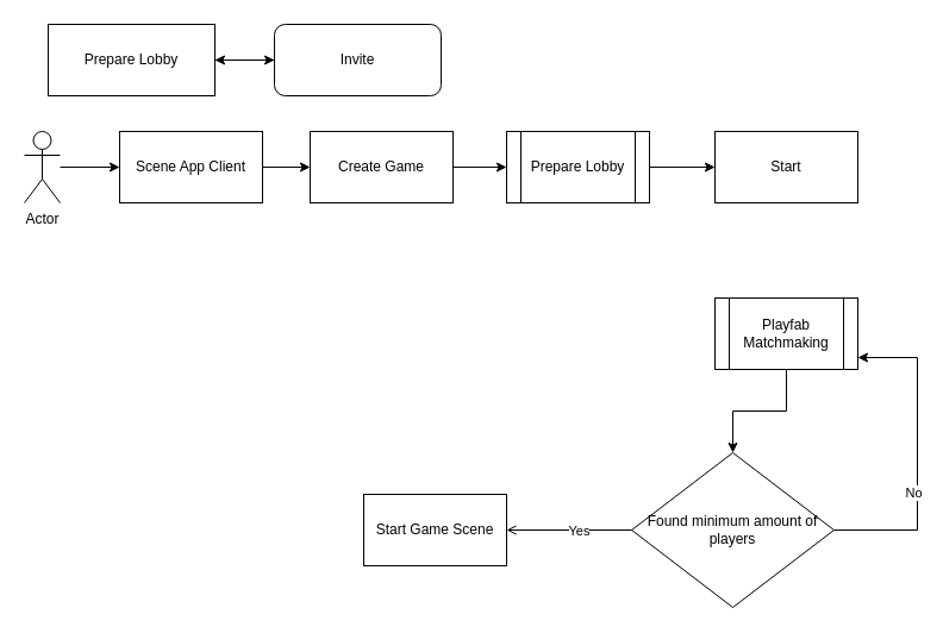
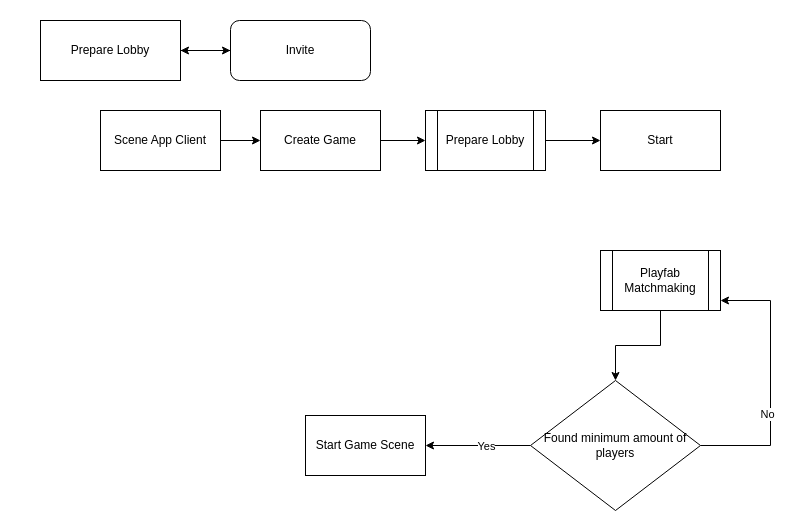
  <mxCell id="0" />
  <mxCell id="1" parent="0" />
  <mxCell id="2" value="" style="edgeStyle=orthogonalEdgeStyle;rounded=0;orthogonalLoop=1;jettySize=auto;html=1;" edge="1" parent="1" source="3" target="11"><mxGeometry relative="1" as="geometry" /></mxCell>
  <mxCell id="3" value="Prepare Lobby" style="rounded=0;whiteSpace=wrap;html=1;" vertex="1" parent="1"><mxGeometry x="40" y="20" width="140" height="60" as="geometry" /></mxCell>
  <mxCell id="4" style="edgeStyle=orthogonalEdgeStyle;rounded=0;orthogonalLoop=1;jettySize=auto;html=1;" edge="1" parent="1" source="5" target="9"><mxGeometry relative="1" as="geometry" /></mxCell>
  <mxCell id="5" value="Scene App Client" style="rounded=0;whiteSpace=wrap;html=1;" vertex="1" parent="1"><mxGeometry x="100" y="110" width="120" height="60" as="geometry" /></mxCell>
- <mxCell id="6" style="edgeStyle=orthogonalEdgeStyle;rounded=0;orthogonalLoop=1;jettySize=auto;html=1;" edge="1" parent="1" source="7" target="5"><mxGeometry relative="1" as="geometry" /></mxCell>
- <mxCell id="7" value="Actor" style="shape=umlActor;verticalLabelPosition=bottom;verticalAlign=top;html=1;outlineConnect=0;" vertex="1" parent="1"><mxGeometry x="20" y="110" width="30" height="60" as="geometry" /></mxCell>
  <mxCell id="8" value="" style="edgeStyle=orthogonalEdgeStyle;rounded=0;orthogonalLoop=1;jettySize=auto;html=1;entryX=0;entryY=0.5;entryDx=0;entryDy=0;" edge="1" parent="1" source="9" target="14"><mxGeometry relative="1" as="geometry"><mxPoint x="425" y="140" as="targetPoint" /></mxGeometry></mxCell>
  <mxCell id="9" value="Create Game" style="rounded=0;whiteSpace=wrap;html=1;" vertex="1" parent="1"><mxGeometry x="260" y="110" width="120" height="60" as="geometry" /></mxCell>
  <mxCell id="10" style="edgeStyle=orthogonalEdgeStyle;rounded=0;orthogonalLoop=1;jettySize=auto;html=1;" edge="1" parent="1" source="11" target="3"><mxGeometry relative="1" as="geometry" /></mxCell>
  <mxCell id="11" value="Invite" style="whiteSpace=wrap;html=1;rounded=1;" vertex="1" parent="1"><mxGeometry x="230" y="20" width="140" height="60" as="geometry" /></mxCell>
  <mxCell id="12" value="Start" style="rounded=0;whiteSpace=wrap;html=1;" vertex="1" parent="1"><mxGeometry x="600" y="110" width="120" height="60" as="geometry" /></mxCell>
  <mxCell id="13" value="" style="edgeStyle=orthogonalEdgeStyle;rounded=0;orthogonalLoop=1;jettySize=auto;html=1;exitX=1;exitY=0.5;exitDx=0;exitDy=0;" edge="1" parent="1" source="14" target="12"><mxGeometry relative="1" as="geometry" /></mxCell>
  <mxCell id="14" value="&lt;span&gt;Prepare Lobby&lt;/span&gt;" style="shape=process;whiteSpace=wrap;html=1;backgroundOutline=1;" vertex="1" parent="1"><mxGeometry x="425" y="110" width="120" height="60" as="geometry" /></mxCell>
  <mxCell id="15" value="" style="edgeStyle=orthogonalEdgeStyle;rounded=0;orthogonalLoop=1;jettySize=auto;html=1;" edge="1" parent="1" source="16" target="21"><mxGeometry relative="1" as="geometry" /></mxCell>
  <mxCell id="16" value="Playfab Matchmaking" style="shape=process;whiteSpace=wrap;html=1;backgroundOutline=1;rounded=0;" vertex="1" parent="1"><mxGeometry x="600" y="250" width="120" height="60" as="geometry" /></mxCell>
  <mxCell id="17" style="edgeStyle=orthogonalEdgeStyle;rounded=0;orthogonalLoop=1;jettySize=auto;html=1;" edge="1" parent="1" source="21"><mxGeometry relative="1" as="geometry"><mxPoint x="720" y="300" as="targetPoint" /><Array as="points"><mxPoint x="770" y="445" /><mxPoint x="770" y="300" /><mxPoint x="720" y="300" /></Array></mxGeometry></mxCell>
  <mxCell id="18" value="No" style="edgeLabel;html=1;align=center;verticalAlign=middle;resizable=0;points=[];" vertex="1" connectable="0" parent="17"><mxGeometry x="-0.23" y="4" relative="1" as="geometry"><mxPoint as="offset" /></mxGeometry></mxCell>
- <mxCell id="19" value="" style="edgeStyle=orthogonalEdgeStyle;rounded=0;orthogonalLoop=1;jettySize=auto;html=1;endArrow=open;" edge="1" parent="1" source="21" target="22"><mxGeometry relative="1" as="geometry" /></mxCell>
+ <mxCell id="19" value="" style="edgeStyle=orthogonalEdgeStyle;rounded=0;orthogonalLoop=1;jettySize=auto;html=1;" edge="1" parent="1" source="21" target="22"><mxGeometry relative="1" as="geometry" /></mxCell>
  <mxCell id="20" value="Yes" style="edgeLabel;html=1;align=center;verticalAlign=middle;resizable=0;points=[];" vertex="1" connectable="0" parent="19"><mxGeometry x="0.295" y="3" relative="1" as="geometry"><mxPoint x="23" y="-3" as="offset" /></mxGeometry></mxCell>
  <mxCell id="21" value="Found minimum amount of players" style="rhombus;whiteSpace=wrap;html=1;rounded=0;" vertex="1" parent="1"><mxGeometry x="530" y="380" width="170" height="130" as="geometry" /></mxCell>
  <mxCell id="22" value="Start Game Scene" style="whiteSpace=wrap;html=1;rounded=0;" vertex="1" parent="1"><mxGeometry x="305" y="415" width="120" height="60" as="geometry" /></mxCell>
